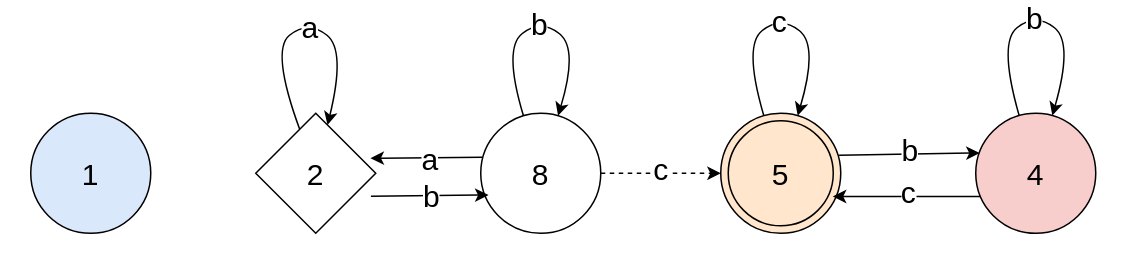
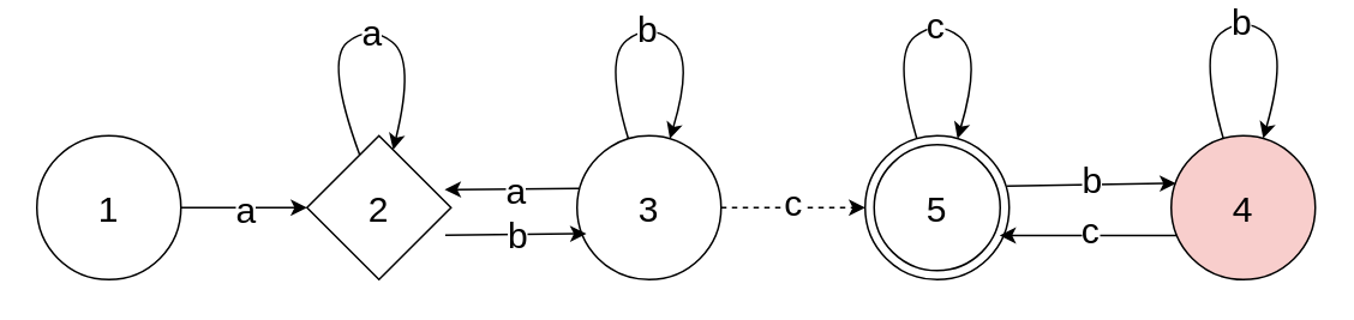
  <mxCell id="0" />
  <mxCell id="1" parent="0" />
  <mxCell id="2" value="" style="group" parent="1" vertex="1" connectable="0"><mxGeometry x="20" y="20" width="80" height="80" as="geometry" /></mxCell>
- <mxCell id="3" value="1" style="ellipse;whiteSpace=wrap;html=1;aspect=fixed;fontSize=20;fillColor=#dae8fc;" parent="2" vertex="1"><mxGeometry width="80" height="80" as="geometry" /></mxCell>
+ <mxCell id="3" value="1" style="ellipse;whiteSpace=wrap;html=1;aspect=fixed;fontSize=20;" parent="2" vertex="1"><mxGeometry width="80" height="80" as="geometry" /></mxCell>
+ <mxCell id="4" style="edgeStyle=none;html=1;fontSize=16;" parent="1" source="3" target="7" edge="1"><mxGeometry relative="1" as="geometry"><mxPoint x="168" y="26.64" as="sourcePoint" /><mxPoint x="289.92" y="-70" as="targetPoint" /></mxGeometry></mxCell>
+ <mxCell id="5" value="&lt;font&gt;a&lt;/font&gt;" style="edgeLabel;html=1;align=center;verticalAlign=middle;resizable=0;points=[];fontSize=20;" parent="4" vertex="1" connectable="0"><mxGeometry x="0.035" relative="1" as="geometry"><mxPoint x="-1" as="offset" /></mxGeometry></mxCell>
  <mxCell id="6" value="" style="group" parent="1" vertex="1" connectable="0"><mxGeometry x="170" y="20" width="80" height="80" as="geometry" /></mxCell>
  <mxCell id="7" value="2" style="rhombus;whiteSpace=wrap;html=1;aspect=fixed;fontSize=20;" parent="6" vertex="1"><mxGeometry width="80" height="80" as="geometry" /></mxCell>
  <mxCell id="8" value="" style="curved=1;endArrow=classic;html=1;fontSize=20;" parent="6" source="7" target="7" edge="1"><mxGeometry width="50" height="50" relative="1" as="geometry"><mxPoint x="23.328" y="1.741" as="sourcePoint" /><mxPoint x="46.672" y="1.741" as="targetPoint" /><Array as="points"><mxPoint x="10" y="-42" /><mxPoint x="35" y="-62" /><mxPoint x="60" y="-42" /></Array></mxGeometry></mxCell>
  <mxCell id="9" value="a" style="edgeLabel;html=1;align=center;verticalAlign=middle;resizable=0;points=[];fontSize=20;" parent="8" vertex="1" connectable="0"><mxGeometry x="0.005" y="-3" relative="1" as="geometry"><mxPoint as="offset" /></mxGeometry></mxCell>
  <mxCell id="10" value="" style="group" parent="1" vertex="1" connectable="0"><mxGeometry x="320" y="20" width="80" height="80" as="geometry" /></mxCell>
- <mxCell id="11" value="8" style="ellipse;whiteSpace=wrap;html=1;aspect=fixed;fontSize=20;" parent="10" vertex="1"><mxGeometry width="80" height="80" as="geometry" /></mxCell>
+ <mxCell id="11" value="3" style="ellipse;whiteSpace=wrap;html=1;aspect=fixed;fontSize=20;" parent="10" vertex="1"><mxGeometry width="80" height="80" as="geometry" /></mxCell>
  <mxCell id="12" value="" style="curved=1;endArrow=classic;html=1;fontSize=20;" edge="1" parent="10" source="11" target="11"><mxGeometry width="50" height="50" relative="1" as="geometry"><mxPoint x="31" y="1" as="sourcePoint" /><mxPoint x="54" as="targetPoint" /><Array as="points"><mxPoint x="15" y="-43" /><mxPoint x="40" y="-63" /><mxPoint x="65" y="-43" /></Array></mxGeometry></mxCell>
  <mxCell id="13" value="b" style="edgeLabel;html=1;align=center;verticalAlign=middle;resizable=0;points=[];fontSize=20;" vertex="1" connectable="0" parent="12"><mxGeometry x="0.005" y="-3" relative="1" as="geometry"><mxPoint as="offset" /></mxGeometry></mxCell>
  <mxCell id="14" style="edgeStyle=none;html=1;fontSize=16;entryX=0.956;entryY=0.375;entryDx=0;entryDy=0;entryPerimeter=0;exitX=0.016;exitY=0.366;exitDx=0;exitDy=0;exitPerimeter=0;" parent="1" source="11" target="7" edge="1"><mxGeometry relative="1" as="geometry"><mxPoint x="300" y="37" as="sourcePoint" /><mxPoint x="260" y="47" as="targetPoint" /></mxGeometry></mxCell>
  <mxCell id="15" value="&lt;font&gt;a&lt;/font&gt;" style="edgeLabel;html=1;align=center;verticalAlign=middle;resizable=0;points=[];fontSize=20;" parent="14" vertex="1" connectable="0"><mxGeometry x="0.035" relative="1" as="geometry"><mxPoint x="3" as="offset" /></mxGeometry></mxCell>
  <mxCell id="16" style="edgeStyle=none;html=1;fontSize=16;entryX=0.065;entryY=0.681;entryDx=0;entryDy=0;entryPerimeter=0;exitX=0.96;exitY=0.692;exitDx=0;exitDy=0;exitPerimeter=0;" parent="1" source="7" target="11" edge="1"><mxGeometry relative="1" as="geometry"><mxPoint x="260" y="67" as="sourcePoint" /><mxPoint x="326" y="67" as="targetPoint" /></mxGeometry></mxCell>
  <mxCell id="17" value="&lt;font&gt;b&lt;/font&gt;" style="edgeLabel;html=1;align=center;verticalAlign=middle;resizable=0;points=[];fontSize=20;" parent="16" vertex="1" connectable="0"><mxGeometry x="0.035" relative="1" as="geometry"><mxPoint x="-1" as="offset" /></mxGeometry></mxCell>
  <mxCell id="18" value="" style="group" vertex="1" connectable="0" parent="1"><mxGeometry x="480" y="20" width="80" height="80" as="geometry" /></mxCell>
- <mxCell id="19" value="5" style="ellipse;whiteSpace=wrap;html=1;aspect=fixed;fontSize=20;fillColor=#ffe6cc;" vertex="1" parent="18"><mxGeometry width="80" height="80" as="geometry" /></mxCell>
+ <mxCell id="19" value="5" style="ellipse;whiteSpace=wrap;html=1;aspect=fixed;fontSize=20;" vertex="1" parent="18"><mxGeometry width="80" height="80" as="geometry" /></mxCell>
  <mxCell id="20" value="" style="curved=1;endArrow=classic;html=1;fontSize=20;" edge="1" parent="18" source="19" target="19"><mxGeometry width="50" height="50" relative="1" as="geometry"><mxPoint x="29" as="sourcePoint" /><mxPoint x="51" as="targetPoint" /><Array as="points"><mxPoint x="15" y="-45" /><mxPoint x="40" y="-65" /><mxPoint x="65" y="-45" /></Array></mxGeometry></mxCell>
  <mxCell id="21" value="c" style="edgeLabel;html=1;align=center;verticalAlign=middle;resizable=0;points=[];fontSize=20;" vertex="1" connectable="0" parent="20"><mxGeometry x="0.005" y="-3" relative="1" as="geometry"><mxPoint as="offset" /></mxGeometry></mxCell>
  <mxCell id="22" value="" style="ellipse;whiteSpace=wrap;html=1;aspect=fixed;fillColor=none;" vertex="1" parent="18"><mxGeometry x="5" y="5" width="70" height="70" as="geometry" /></mxCell>
  <mxCell id="23" style="edgeStyle=none;html=1;fontSize=16;dashed=1;" edge="1" parent="1" source="11" target="19"><mxGeometry relative="1" as="geometry"><mxPoint x="300" y="168" as="sourcePoint" /><mxPoint x="378" y="167" as="targetPoint" /></mxGeometry></mxCell>
  <mxCell id="24" value="&lt;font&gt;c&lt;/font&gt;" style="edgeLabel;html=1;align=center;verticalAlign=middle;resizable=0;points=[];fontSize=20;" vertex="1" connectable="0" parent="23"><mxGeometry x="0.035" relative="1" as="geometry"><mxPoint x="-2" y="-4" as="offset" /></mxGeometry></mxCell>
  <mxCell id="25" value="" style="group" vertex="1" connectable="0" parent="1"><mxGeometry x="650" y="20" width="80" height="80" as="geometry" /></mxCell>
  <mxCell id="26" value="4" style="ellipse;whiteSpace=wrap;html=1;aspect=fixed;fontSize=20;fillColor=#f8cecc;" vertex="1" parent="25"><mxGeometry width="80" height="80" as="geometry" /></mxCell>
  <mxCell id="27" value="" style="curved=1;endArrow=classic;html=1;fontSize=20;" edge="1" parent="25" source="26" target="26"><mxGeometry width="50" height="50" relative="1" as="geometry"><mxPoint x="29" as="sourcePoint" /><mxPoint x="51" as="targetPoint" /><Array as="points"><mxPoint x="15" y="-47" /><mxPoint x="40" y="-67" /><mxPoint x="65" y="-47" /></Array></mxGeometry></mxCell>
  <mxCell id="28" value="b" style="edgeLabel;html=1;align=center;verticalAlign=middle;resizable=0;points=[];fontSize=20;" vertex="1" connectable="0" parent="27"><mxGeometry x="0.005" y="-3" relative="1" as="geometry"><mxPoint as="offset" /></mxGeometry></mxCell>
  <mxCell id="29" style="edgeStyle=none;html=1;fontSize=16;exitX=0.986;exitY=0.349;exitDx=0;exitDy=0;exitPerimeter=0;entryX=0.033;entryY=0.331;entryDx=0;entryDy=0;entryPerimeter=0;" edge="1" parent="1" source="19" target="26"><mxGeometry relative="1" as="geometry"><mxPoint x="410" y="70" as="sourcePoint" /><mxPoint x="490" y="70" as="targetPoint" /></mxGeometry></mxCell>
  <mxCell id="30" value="&lt;font&gt;b&lt;/font&gt;" style="edgeLabel;html=1;align=center;verticalAlign=middle;resizable=0;points=[];fontSize=20;" vertex="1" connectable="0" parent="29"><mxGeometry x="0.035" relative="1" as="geometry"><mxPoint x="-2" y="-4" as="offset" /></mxGeometry></mxCell>
  <mxCell id="31" style="edgeStyle=none;html=1;fontSize=16;exitX=0.042;exitY=0.694;exitDx=0;exitDy=0;exitPerimeter=0;entryX=0.934;entryY=0.694;entryDx=0;entryDy=0;entryPerimeter=0;" edge="1" parent="1" source="26" target="19"><mxGeometry relative="1" as="geometry"><mxPoint x="569" y="100" as="sourcePoint" /><mxPoint x="663" y="98" as="targetPoint" /></mxGeometry></mxCell>
  <mxCell id="32" value="&lt;font&gt;c&lt;/font&gt;" style="edgeLabel;html=1;align=center;verticalAlign=middle;resizable=0;points=[];fontSize=20;" vertex="1" connectable="0" parent="31"><mxGeometry x="0.035" relative="1" as="geometry"><mxPoint x="2" y="-4" as="offset" /></mxGeometry></mxCell>
